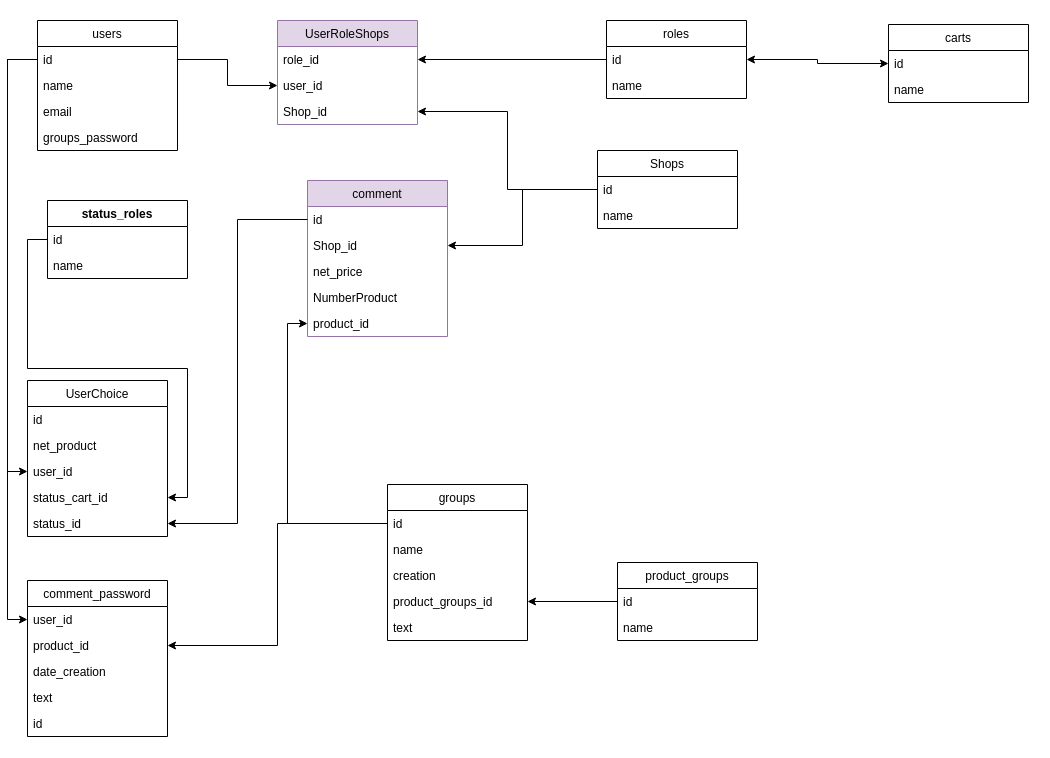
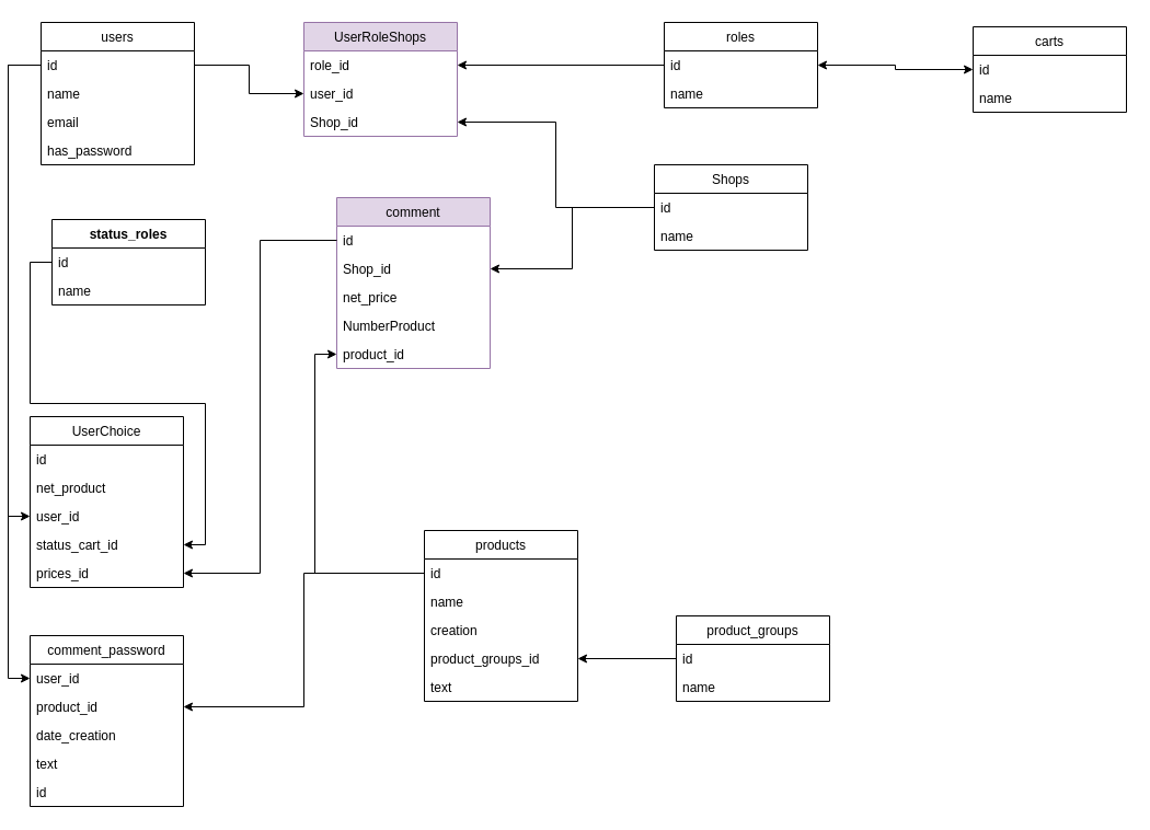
  <mxCell id="0" />
  <mxCell id="1" parent="0" />
- <mxCell id="2" value="groups" style="swimlane;fontStyle=0;childLayout=stackLayout;horizontal=1;startSize=26;horizontalStack=0;resizeParent=1;resizeParentMax=0;resizeLast=0;collapsible=1;marginBottom=0;" parent="1" vertex="1"><mxGeometry x="380" y="484" width="140" height="156" as="geometry"><mxRectangle x="210" y="50" width="50" height="26" as="alternateBounds" /></mxGeometry></mxCell>
+ <mxCell id="2" value="products" style="swimlane;fontStyle=0;childLayout=stackLayout;horizontal=1;startSize=26;horizontalStack=0;resizeParent=1;resizeParentMax=0;resizeLast=0;collapsible=1;marginBottom=0;" parent="1" vertex="1"><mxGeometry x="380" y="484" width="140" height="156" as="geometry"><mxRectangle x="210" y="50" width="50" height="26" as="alternateBounds" /></mxGeometry></mxCell>
  <mxCell id="3" value=" id" style="text;strokeColor=none;fillColor=none;align=left;verticalAlign=top;spacingLeft=4;spacingRight=4;overflow=hidden;rotatable=0;points=[[0,0.5],[1,0.5]];portConstraint=eastwest;" parent="2" vertex="1"><mxGeometry y="26" width="140" height="26" as="geometry" /></mxCell>
  <mxCell id="4" value="name" style="text;strokeColor=none;fillColor=none;align=left;verticalAlign=top;spacingLeft=4;spacingRight=4;overflow=hidden;rotatable=0;points=[[0,0.5],[1,0.5]];portConstraint=eastwest;" parent="2" vertex="1"><mxGeometry y="52" width="140" height="26" as="geometry" /></mxCell>
  <mxCell id="5" value="creation" style="text;strokeColor=none;fillColor=none;align=left;verticalAlign=top;spacingLeft=4;spacingRight=4;overflow=hidden;rotatable=0;points=[[0,0.5],[1,0.5]];portConstraint=eastwest;" parent="2" vertex="1"><mxGeometry y="78" width="140" height="26" as="geometry" /></mxCell>
  <mxCell id="6" value="product_groups_id" style="text;strokeColor=none;fillColor=none;align=left;verticalAlign=top;spacingLeft=4;spacingRight=4;overflow=hidden;rotatable=0;points=[[0,0.5],[1,0.5]];portConstraint=eastwest;" parent="2" vertex="1"><mxGeometry y="104" width="140" height="26" as="geometry" /></mxCell>
  <mxCell id="7" value="text" style="text;strokeColor=none;fillColor=none;align=left;verticalAlign=top;spacingLeft=4;spacingRight=4;overflow=hidden;rotatable=0;points=[[0,0.5],[1,0.5]];portConstraint=eastwest;" parent="2" vertex="1"><mxGeometry y="130" width="140" height="26" as="geometry" /></mxCell>
  <mxCell id="8" value="product_groups" style="swimlane;fontStyle=0;childLayout=stackLayout;horizontal=1;startSize=26;horizontalStack=0;resizeParent=1;resizeParentMax=0;resizeLast=0;collapsible=1;marginBottom=0;" parent="1" vertex="1"><mxGeometry x="610" y="562" width="140" height="78" as="geometry"><mxRectangle x="210" y="50" width="50" height="26" as="alternateBounds" /></mxGeometry></mxCell>
  <mxCell id="9" value="id" style="text;strokeColor=none;fillColor=none;align=left;verticalAlign=top;spacingLeft=4;spacingRight=4;overflow=hidden;rotatable=0;points=[[0,0.5],[1,0.5]];portConstraint=eastwest;" parent="8" vertex="1"><mxGeometry y="26" width="140" height="26" as="geometry" /></mxCell>
  <mxCell id="10" value="name" style="text;strokeColor=none;fillColor=none;align=left;verticalAlign=top;spacingLeft=4;spacingRight=4;overflow=hidden;rotatable=0;points=[[0,0.5],[1,0.5]];portConstraint=eastwest;" parent="8" vertex="1"><mxGeometry y="52" width="140" height="26" as="geometry" /></mxCell>
  <mxCell id="11" value="users" style="swimlane;fontStyle=0;childLayout=stackLayout;horizontal=1;startSize=26;horizontalStack=0;resizeParent=1;resizeParentMax=0;resizeLast=0;collapsible=1;marginBottom=0;" parent="1" vertex="1"><mxGeometry x="30" y="20" width="140" height="130" as="geometry"><mxRectangle x="274" y="-40" width="50" height="26" as="alternateBounds" /></mxGeometry></mxCell>
  <mxCell id="12" value="id" style="text;strokeColor=none;fillColor=none;align=left;verticalAlign=top;spacingLeft=4;spacingRight=4;overflow=hidden;rotatable=0;points=[[0,0.5],[1,0.5]];portConstraint=eastwest;" parent="11" vertex="1"><mxGeometry y="26" width="140" height="26" as="geometry" /></mxCell>
  <mxCell id="13" value="name" style="text;strokeColor=none;fillColor=none;align=left;verticalAlign=top;spacingLeft=4;spacingRight=4;overflow=hidden;rotatable=0;points=[[0,0.5],[1,0.5]];portConstraint=eastwest;" parent="11" vertex="1"><mxGeometry y="52" width="140" height="26" as="geometry" /></mxCell>
  <mxCell id="14" value="email" style="text;strokeColor=none;fillColor=none;align=left;verticalAlign=top;spacingLeft=4;spacingRight=4;overflow=hidden;rotatable=0;points=[[0,0.5],[1,0.5]];portConstraint=eastwest;" parent="11" vertex="1"><mxGeometry y="78" width="140" height="26" as="geometry" /></mxCell>
- <mxCell id="15" value="groups_password" style="text;strokeColor=none;fillColor=none;align=left;verticalAlign=top;spacingLeft=4;spacingRight=4;overflow=hidden;rotatable=0;points=[[0,0.5],[1,0.5]];portConstraint=eastwest;" parent="11" vertex="1"><mxGeometry y="104" width="140" height="26" as="geometry" /></mxCell>
+ <mxCell id="15" value="has_password" style="text;strokeColor=none;fillColor=none;align=left;verticalAlign=top;spacingLeft=4;spacingRight=4;overflow=hidden;rotatable=0;points=[[0,0.5],[1,0.5]];portConstraint=eastwest;" parent="11" vertex="1"><mxGeometry y="104" width="140" height="26" as="geometry" /></mxCell>
  <mxCell id="16" value="roles" style="swimlane;fontStyle=0;childLayout=stackLayout;horizontal=1;startSize=26;horizontalStack=0;resizeParent=1;resizeParentMax=0;resizeLast=0;collapsible=1;marginBottom=0;" parent="1" vertex="1"><mxGeometry x="599" y="20" width="140" height="78" as="geometry"><mxRectangle x="909" y="-286" width="50" height="26" as="alternateBounds" /></mxGeometry></mxCell>
  <mxCell id="17" value="id" style="text;strokeColor=none;fillColor=none;align=left;verticalAlign=top;spacingLeft=4;spacingRight=4;overflow=hidden;rotatable=0;points=[[0,0.5],[1,0.5]];portConstraint=eastwest;" parent="16" vertex="1"><mxGeometry y="26" width="140" height="26" as="geometry" /></mxCell>
  <mxCell id="18" value="name" style="text;strokeColor=none;fillColor=none;align=left;verticalAlign=top;spacingLeft=4;spacingRight=4;overflow=hidden;rotatable=0;points=[[0,0.5],[1,0.5]];portConstraint=eastwest;" parent="16" vertex="1"><mxGeometry y="52" width="140" height="26" as="geometry" /></mxCell>
  <mxCell id="19" value="carts" style="swimlane;fontStyle=0;childLayout=stackLayout;horizontal=1;startSize=26;horizontalStack=0;resizeParent=1;resizeParentMax=0;resizeLast=0;collapsible=1;marginBottom=0;" parent="1" vertex="1"><mxGeometry x="881" y="24" width="140" height="78" as="geometry"><mxRectangle x="210" y="50" width="50" height="26" as="alternateBounds" /></mxGeometry></mxCell>
  <mxCell id="20" value="id" style="text;strokeColor=none;fillColor=none;align=left;verticalAlign=top;spacingLeft=4;spacingRight=4;overflow=hidden;rotatable=0;points=[[0,0.5],[1,0.5]];portConstraint=eastwest;" parent="19" vertex="1"><mxGeometry y="26" width="140" height="26" as="geometry" /></mxCell>
  <mxCell id="21" value="name" style="text;strokeColor=none;fillColor=none;align=left;verticalAlign=top;spacingLeft=4;spacingRight=4;overflow=hidden;rotatable=0;points=[[0,0.5],[1,0.5]];portConstraint=eastwest;" parent="19" vertex="1"><mxGeometry y="52" width="140" height="26" as="geometry" /></mxCell>
  <mxCell id="22" value="Shops" style="swimlane;fontStyle=0;childLayout=stackLayout;horizontal=1;startSize=26;horizontalStack=0;resizeParent=1;resizeParentMax=0;resizeLast=0;collapsible=1;marginBottom=0;" parent="1" vertex="1"><mxGeometry x="590" y="150" width="140" height="78" as="geometry"><mxRectangle x="210" y="50" width="50" height="26" as="alternateBounds" /></mxGeometry></mxCell>
  <mxCell id="23" value="id" style="text;align=left;verticalAlign=top;spacingLeft=4;spacingRight=4;overflow=hidden;rotatable=0;points=[[0,0.5],[1,0.5]];portConstraint=eastwest;" parent="22" vertex="1"><mxGeometry y="26" width="140" height="26" as="geometry" /></mxCell>
  <mxCell id="24" value="name" style="text;strokeColor=none;fillColor=none;align=left;verticalAlign=top;spacingLeft=4;spacingRight=4;overflow=hidden;rotatable=0;points=[[0,0.5],[1,0.5]];portConstraint=eastwest;" parent="22" vertex="1"><mxGeometry y="52" width="140" height="26" as="geometry" /></mxCell>
  <mxCell id="25" value="UserChoice" style="swimlane;fontStyle=0;childLayout=stackLayout;horizontal=1;startSize=26;horizontalStack=0;resizeParent=1;resizeParentMax=0;resizeLast=0;collapsible=1;marginBottom=0;" parent="1" vertex="1"><mxGeometry x="20" y="380" width="140" height="156" as="geometry"><mxRectangle x="210" y="50" width="50" height="26" as="alternateBounds" /></mxGeometry></mxCell>
  <mxCell id="26" value="id" style="text;strokeColor=none;fillColor=none;align=left;verticalAlign=top;spacingLeft=4;spacingRight=4;overflow=hidden;rotatable=0;points=[[0,0.5],[1,0.5]];portConstraint=eastwest;" parent="25" vertex="1"><mxGeometry y="26" width="140" height="26" as="geometry" /></mxCell>
  <mxCell id="27" value="net_product" style="text;strokeColor=none;fillColor=none;align=left;verticalAlign=top;spacingLeft=4;spacingRight=4;overflow=hidden;rotatable=0;points=[[0,0.5],[1,0.5]];portConstraint=eastwest;" parent="25" vertex="1"><mxGeometry y="52" width="140" height="26" as="geometry" /></mxCell>
  <mxCell id="28" value="user_id" style="text;strokeColor=none;fillColor=none;align=left;verticalAlign=top;spacingLeft=4;spacingRight=4;overflow=hidden;rotatable=0;points=[[0,0.5],[1,0.5]];portConstraint=eastwest;" parent="25" vertex="1"><mxGeometry y="78" width="140" height="26" as="geometry" /></mxCell>
  <mxCell id="29" value=" status_cart_id" style="text;strokeColor=none;fillColor=none;align=left;verticalAlign=top;spacingLeft=4;spacingRight=4;overflow=hidden;rotatable=0;points=[[0,0.5],[1,0.5]];portConstraint=eastwest;" parent="25" vertex="1"><mxGeometry y="104" width="140" height="26" as="geometry" /></mxCell>
- <mxCell id="30" value="status_id" style="text;strokeColor=none;fillColor=none;align=left;verticalAlign=top;spacingLeft=4;spacingRight=4;overflow=hidden;rotatable=0;points=[[0,0.5],[1,0.5]];portConstraint=eastwest;" parent="25" vertex="1"><mxGeometry y="130" width="140" height="26" as="geometry" /></mxCell>
+ <mxCell id="30" value="prices_id" style="text;strokeColor=none;fillColor=none;align=left;verticalAlign=top;spacingLeft=4;spacingRight=4;overflow=hidden;rotatable=0;points=[[0,0.5],[1,0.5]];portConstraint=eastwest;" parent="25" vertex="1"><mxGeometry y="130" width="140" height="26" as="geometry" /></mxCell>
  <mxCell id="31" value="status_roles" style="swimlane;fontStyle=1;childLayout=stackLayout;horizontal=1;startSize=26;horizontalStack=0;resizeParent=1;resizeParentMax=0;resizeLast=0;collapsible=1;marginBottom=0;" parent="1" vertex="1"><mxGeometry x="40" y="200" width="140" height="78" as="geometry"><mxRectangle x="210" y="50" width="50" height="26" as="alternateBounds" /></mxGeometry></mxCell>
  <mxCell id="32" value="id" style="text;strokeColor=none;fillColor=none;align=left;verticalAlign=top;spacingLeft=4;spacingRight=4;overflow=hidden;rotatable=0;points=[[0,0.5],[1,0.5]];portConstraint=eastwest;" parent="31" vertex="1"><mxGeometry y="26" width="140" height="26" as="geometry" /></mxCell>
  <mxCell id="33" value="name" style="text;strokeColor=none;fillColor=none;align=left;verticalAlign=top;spacingLeft=4;spacingRight=4;overflow=hidden;rotatable=0;points=[[0,0.5],[1,0.5]];portConstraint=eastwest;" parent="31" vertex="1"><mxGeometry y="52" width="140" height="26" as="geometry" /></mxCell>
  <mxCell id="34" value="comment" style="swimlane;fontStyle=0;childLayout=stackLayout;horizontal=1;startSize=26;horizontalStack=0;resizeParent=1;resizeParentMax=0;resizeLast=0;collapsible=1;marginBottom=0;fillColor=#e1d5e7;strokeColor=#9673a6;" parent="1" vertex="1"><mxGeometry x="300" y="180" width="140" height="156" as="geometry"><mxRectangle x="909" y="190" width="50" height="26" as="alternateBounds" /></mxGeometry></mxCell>
  <mxCell id="35" value="id" style="text;strokeColor=none;fillColor=none;align=left;verticalAlign=top;spacingLeft=4;spacingRight=4;overflow=hidden;rotatable=0;points=[[0,0.5],[1,0.5]];portConstraint=eastwest;" parent="34" vertex="1"><mxGeometry y="26" width="140" height="26" as="geometry" /></mxCell>
  <mxCell id="36" value="Shop_id" style="text;strokeColor=none;fillColor=none;align=left;verticalAlign=top;spacingLeft=4;spacingRight=4;overflow=hidden;rotatable=0;points=[[0,0.5],[1,0.5]];portConstraint=eastwest;" parent="34" vertex="1"><mxGeometry y="52" width="140" height="26" as="geometry" /></mxCell>
  <mxCell id="37" value="net_price" style="text;strokeColor=none;fillColor=none;align=left;verticalAlign=top;spacingLeft=4;spacingRight=4;overflow=hidden;rotatable=0;points=[[0,0.5],[1,0.5]];portConstraint=eastwest;" parent="34" vertex="1"><mxGeometry y="78" width="140" height="26" as="geometry" /></mxCell>
  <mxCell id="38" value="NumberProduct" style="text;strokeColor=none;fillColor=none;align=left;verticalAlign=top;spacingLeft=4;spacingRight=4;overflow=hidden;rotatable=0;points=[[0,0.5],[1,0.5]];portConstraint=eastwest;" parent="34" vertex="1"><mxGeometry y="104" width="140" height="26" as="geometry" /></mxCell>
  <mxCell id="39" value="product_id" style="text;strokeColor=none;fillColor=none;align=left;verticalAlign=top;spacingLeft=4;spacingRight=4;overflow=hidden;rotatable=0;points=[[0,0.5],[1,0.5]];portConstraint=eastwest;" parent="34" vertex="1"><mxGeometry y="130" width="140" height="26" as="geometry" /></mxCell>
  <mxCell id="40" value="comment_password" style="swimlane;fontStyle=0;childLayout=stackLayout;horizontal=1;startSize=26;horizontalStack=0;resizeParent=1;resizeParentMax=0;resizeLast=0;collapsible=1;marginBottom=0;" parent="1" vertex="1"><mxGeometry x="20" y="580" width="140" height="156" as="geometry"><mxRectangle x="210" y="50" width="50" height="26" as="alternateBounds" /></mxGeometry></mxCell>
  <mxCell id="41" value="user_id" style="text;strokeColor=none;fillColor=none;align=left;verticalAlign=top;spacingLeft=4;spacingRight=4;overflow=hidden;rotatable=0;points=[[0,0.5],[1,0.5]];portConstraint=eastwest;" parent="40" vertex="1"><mxGeometry y="26" width="140" height="26" as="geometry" /></mxCell>
  <mxCell id="42" value="product_id" style="text;strokeColor=none;fillColor=none;align=left;verticalAlign=top;spacingLeft=4;spacingRight=4;overflow=hidden;rotatable=0;points=[[0,0.5],[1,0.5]];portConstraint=eastwest;" parent="40" vertex="1"><mxGeometry y="52" width="140" height="26" as="geometry" /></mxCell>
  <mxCell id="43" value="date_creation" style="text;strokeColor=none;fillColor=none;align=left;verticalAlign=top;spacingLeft=4;spacingRight=4;overflow=hidden;rotatable=0;points=[[0,0.5],[1,0.5]];portConstraint=eastwest;" parent="40" vertex="1"><mxGeometry y="78" width="140" height="26" as="geometry" /></mxCell>
  <mxCell id="44" value="text" style="text;strokeColor=none;fillColor=none;align=left;verticalAlign=top;spacingLeft=4;spacingRight=4;overflow=hidden;rotatable=0;points=[[0,0.5],[1,0.5]];portConstraint=eastwest;" parent="40" vertex="1"><mxGeometry y="104" width="140" height="26" as="geometry" /></mxCell>
  <mxCell id="45" value="id" style="text;strokeColor=none;fillColor=none;align=left;verticalAlign=top;spacingLeft=4;spacingRight=4;overflow=hidden;rotatable=0;points=[[0,0.5],[1,0.5]];portConstraint=eastwest;" parent="40" vertex="1"><mxGeometry y="130" width="140" height="26" as="geometry" /></mxCell>
  <mxCell id="46" style="edgeStyle=orthogonalEdgeStyle;rounded=0;orthogonalLoop=1;jettySize=auto;html=1;entryX=0;entryY=0.5;entryDx=0;entryDy=0;startArrow=classic;startFill=1;endArrow=none;endFill=0;exitX=1;exitY=0.5;exitDx=0;exitDy=0;" parent="1" source="6" target="9" edge="1"><mxGeometry relative="1" as="geometry" /></mxCell>
  <mxCell id="47" style="edgeStyle=orthogonalEdgeStyle;rounded=0;orthogonalLoop=1;jettySize=auto;html=1;entryX=1;entryY=0.5;entryDx=0;entryDy=0;startArrow=none;startFill=0;endArrow=classic;endFill=1;exitX=0;exitY=0.5;exitDx=0;exitDy=0;" parent="1" source="23" target="52" edge="1"><mxGeometry relative="1" as="geometry" /></mxCell>
  <mxCell id="48" style="edgeStyle=orthogonalEdgeStyle;rounded=0;orthogonalLoop=1;jettySize=auto;html=1;entryX=1;entryY=0.5;entryDx=0;entryDy=0;startArrow=none;startFill=0;endArrow=classic;endFill=1;" parent="1" edge="1"><mxGeometry relative="1" as="geometry"><mxPoint x="467" y="408" as="sourcePoint" /></mxGeometry></mxCell>
  <mxCell id="49" value="UserRoleShops" style="swimlane;fontStyle=0;childLayout=stackLayout;horizontal=1;startSize=26;horizontalStack=0;resizeParent=1;resizeParentMax=0;resizeLast=0;collapsible=1;marginBottom=0;fillColor=#e1d5e7;strokeColor=#9673a6;" parent="1" vertex="1"><mxGeometry x="270" y="20" width="140" height="104" as="geometry"><mxRectangle x="909" y="-286" width="50" height="26" as="alternateBounds" /></mxGeometry></mxCell>
  <mxCell id="50" value="role_id" style="text;strokeColor=none;fillColor=none;align=left;verticalAlign=top;spacingLeft=4;spacingRight=4;overflow=hidden;rotatable=0;points=[[0,0.5],[1,0.5]];portConstraint=eastwest;" parent="49" vertex="1"><mxGeometry y="26" width="140" height="26" as="geometry" /></mxCell>
  <mxCell id="51" value="user_id" style="text;strokeColor=none;fillColor=none;align=left;verticalAlign=top;spacingLeft=4;spacingRight=4;overflow=hidden;rotatable=0;points=[[0,0.5],[1,0.5]];portConstraint=eastwest;" parent="49" vertex="1"><mxGeometry y="52" width="140" height="26" as="geometry" /></mxCell>
  <mxCell id="52" value="Shop_id" style="text;strokeColor=none;fillColor=none;align=left;verticalAlign=top;spacingLeft=4;spacingRight=4;overflow=hidden;rotatable=0;points=[[0,0.5],[1,0.5]];portConstraint=eastwest;" parent="49" vertex="1"><mxGeometry y="78" width="140" height="26" as="geometry" /></mxCell>
  <mxCell id="53" style="edgeStyle=orthogonalEdgeStyle;rounded=0;orthogonalLoop=1;jettySize=auto;html=1;entryX=1;entryY=0.5;entryDx=0;entryDy=0;startArrow=none;startFill=0;endArrow=classic;endFill=1;exitX=0;exitY=0.5;exitDx=0;exitDy=0;" parent="1" source="17" target="50" edge="1"><mxGeometry relative="1" as="geometry" /></mxCell>
  <mxCell id="54" style="edgeStyle=orthogonalEdgeStyle;rounded=0;orthogonalLoop=1;jettySize=auto;html=1;entryX=1;entryY=0.5;entryDx=0;entryDy=0;startArrow=classic;startFill=1;endArrow=none;endFill=0;exitX=0;exitY=0.5;exitDx=0;exitDy=0;" parent="1" source="51" target="12" edge="1"><mxGeometry relative="1" as="geometry" /></mxCell>
  <mxCell id="55" style="edgeStyle=orthogonalEdgeStyle;rounded=0;orthogonalLoop=1;jettySize=auto;html=1;entryX=1;entryY=0.5;entryDx=0;entryDy=0;exitX=0;exitY=0.5;exitDx=0;exitDy=0;" parent="1" source="35" target="30" edge="1"><mxGeometry relative="1" as="geometry" /></mxCell>
  <mxCell id="56" style="edgeStyle=orthogonalEdgeStyle;rounded=0;orthogonalLoop=1;jettySize=auto;html=1;entryX=0;entryY=0.5;entryDx=0;entryDy=0;" parent="1" source="12" target="28" edge="1"><mxGeometry relative="1" as="geometry" /></mxCell>
  <mxCell id="57" style="edgeStyle=orthogonalEdgeStyle;rounded=0;orthogonalLoop=1;jettySize=auto;html=1;entryX=0;entryY=0.5;entryDx=0;entryDy=0;" parent="1" source="3" target="39" edge="1"><mxGeometry relative="1" as="geometry" /></mxCell>
  <mxCell id="58" style="edgeStyle=orthogonalEdgeStyle;rounded=0;orthogonalLoop=1;jettySize=auto;html=1;entryX=0;entryY=0.5;entryDx=0;entryDy=0;startArrow=classic;startFill=1;" parent="1" source="17" target="20" edge="1"><mxGeometry relative="1" as="geometry" /></mxCell>
  <mxCell id="59" style="edgeStyle=orthogonalEdgeStyle;rounded=0;orthogonalLoop=1;jettySize=auto;html=1;entryX=1;entryY=0.5;entryDx=0;entryDy=0;" edge="1" parent="1" source="23" target="36"><mxGeometry relative="1" as="geometry" /></mxCell>
  <mxCell id="60" style="edgeStyle=orthogonalEdgeStyle;rounded=0;orthogonalLoop=1;jettySize=auto;html=1;entryX=1;entryY=0.5;entryDx=0;entryDy=0;" edge="1" parent="1" source="3" target="42"><mxGeometry relative="1" as="geometry" /></mxCell>
  <mxCell id="61" style="edgeStyle=orthogonalEdgeStyle;rounded=0;orthogonalLoop=1;jettySize=auto;html=1;entryX=0;entryY=0.5;entryDx=0;entryDy=0;" edge="1" parent="1" source="12" target="41"><mxGeometry relative="1" as="geometry" /></mxCell>
  <mxCell id="62" style="edgeStyle=orthogonalEdgeStyle;rounded=0;orthogonalLoop=1;jettySize=auto;html=1;entryX=1;entryY=0.5;entryDx=0;entryDy=0;" edge="1" parent="1" source="32" target="29"><mxGeometry relative="1" as="geometry" /></mxCell>
